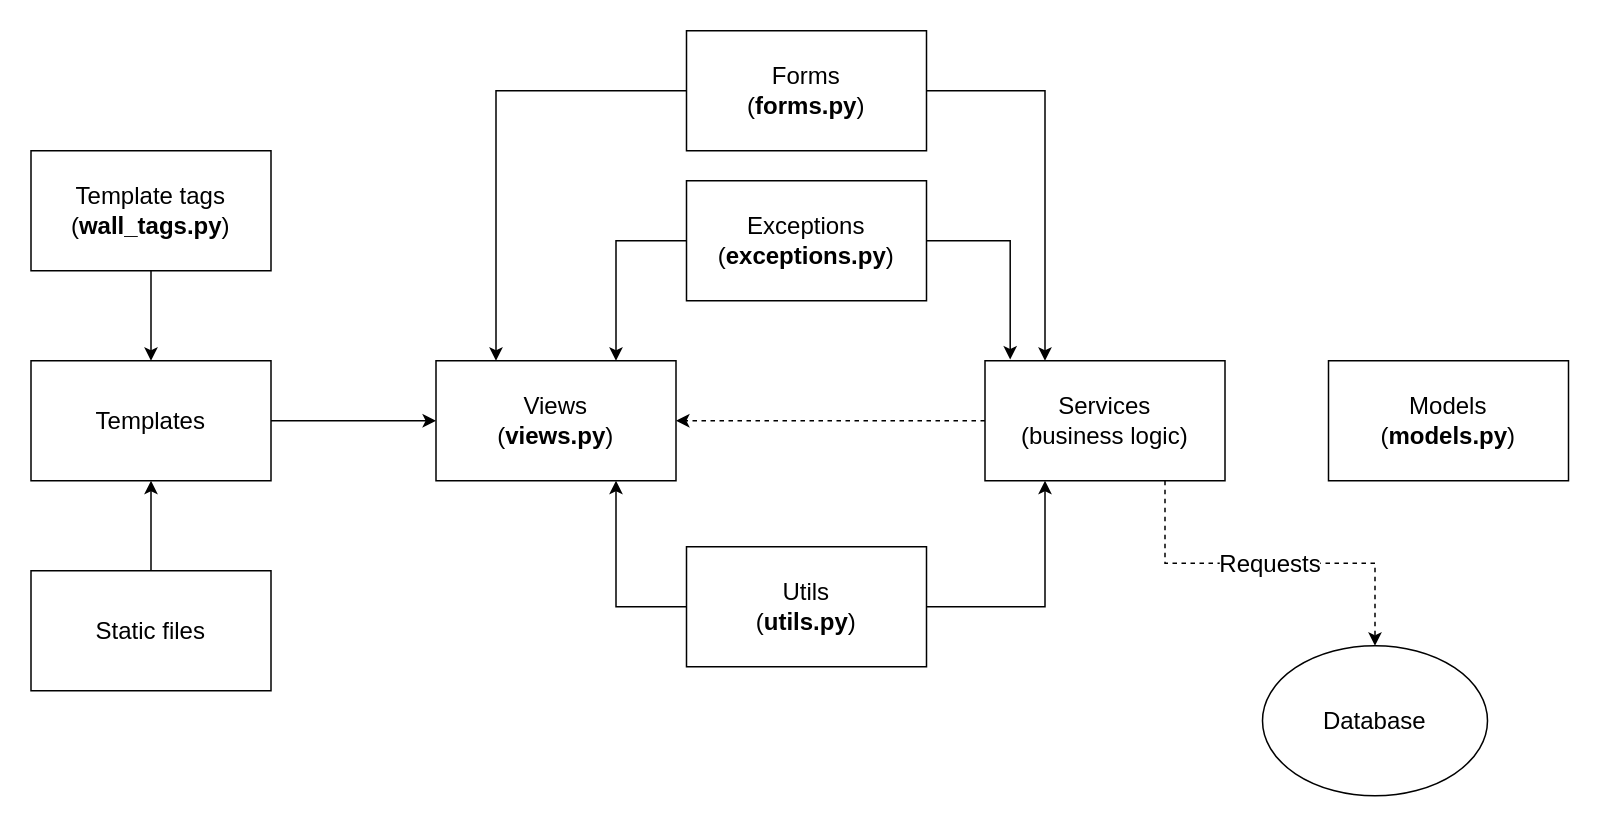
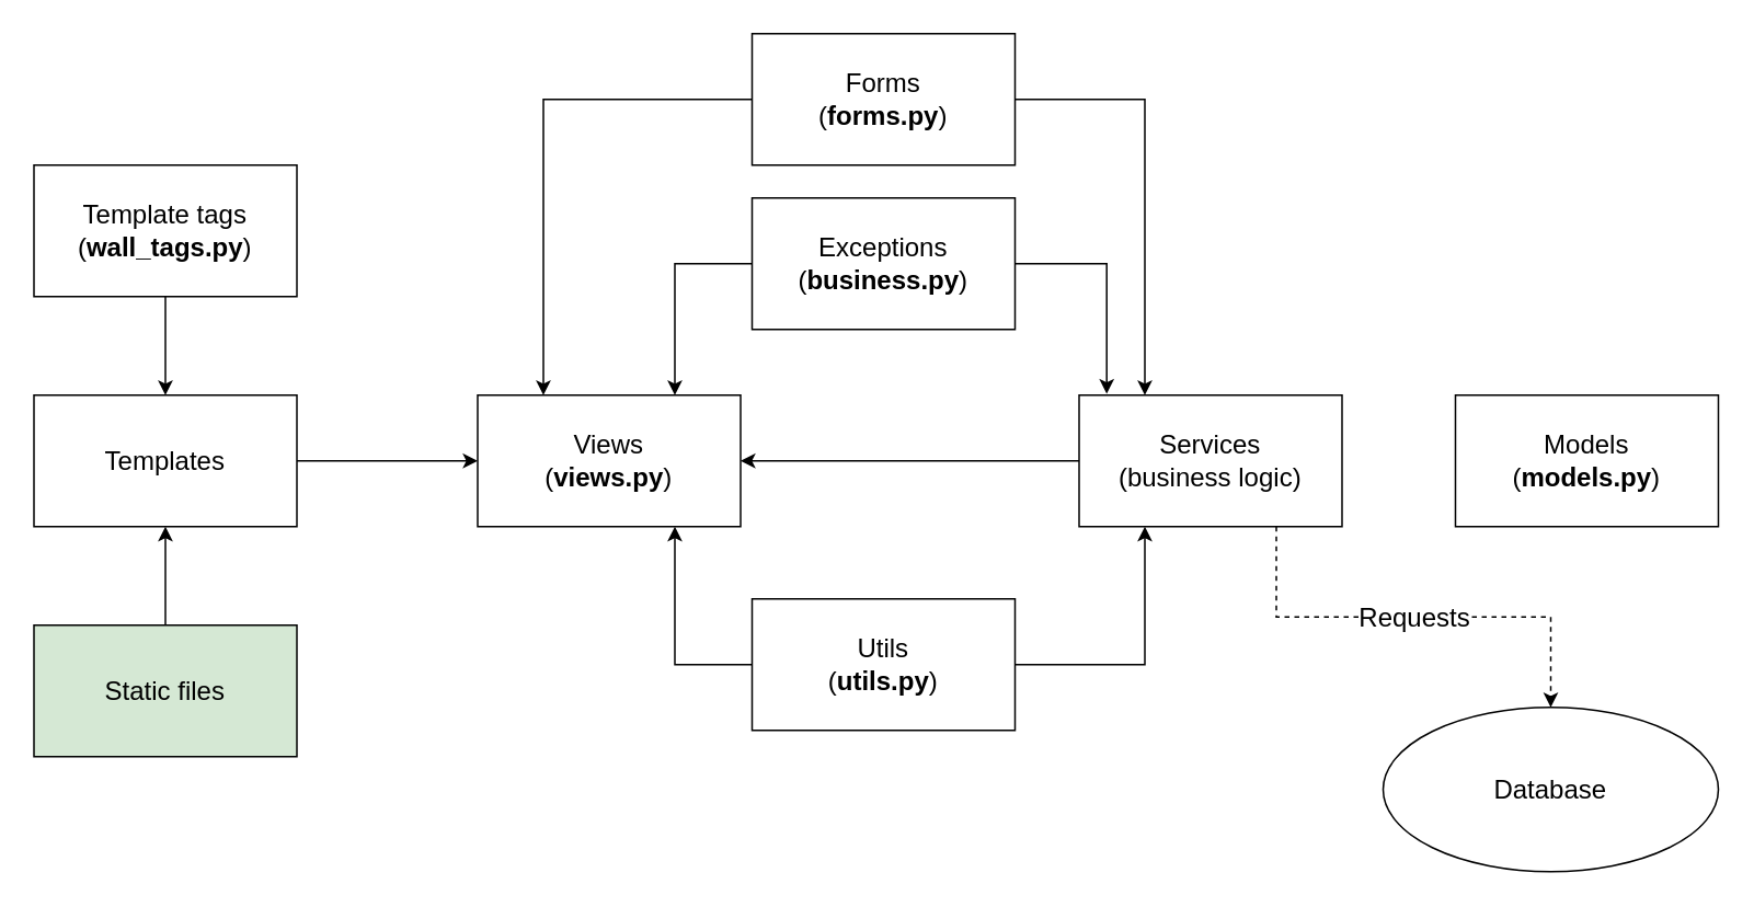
  <mxCell id="0" />
  <mxCell id="1" parent="0" />
  <mxCell id="2" value="&lt;div style=&quot;font-size: 16px;&quot;&gt;&lt;font style=&quot;font-size: 16px;&quot;&gt;Views&lt;/font&gt;&lt;/div&gt;&lt;div style=&quot;font-size: 16px;&quot;&gt;&lt;font style=&quot;font-size: 16px;&quot;&gt;(&lt;b style=&quot;font-size: 16px;&quot;&gt;views.py&lt;/b&gt;)&lt;br style=&quot;font-size: 16px;&quot;&gt;&lt;/font&gt;&lt;/div&gt;" style="rounded=0;whiteSpace=wrap;html=1;fontSize=16;" vertex="1" parent="1"><mxGeometry x="290" y="240" width="160" height="80" as="geometry" /></mxCell>
  <mxCell id="3" style="edgeStyle=orthogonalEdgeStyle;rounded=0;orthogonalLoop=1;jettySize=auto;html=1;entryX=0.25;entryY=0;entryDx=0;entryDy=0;fontSize=16;" edge="1" parent="1" source="5" target="11"><mxGeometry relative="1" as="geometry" /></mxCell>
  <mxCell id="4" style="edgeStyle=orthogonalEdgeStyle;rounded=0;orthogonalLoop=1;jettySize=auto;html=1;entryX=0.25;entryY=0;entryDx=0;entryDy=0;fontSize=16;exitX=0;exitY=0.5;exitDx=0;exitDy=0;" edge="1" parent="1" source="5" target="2"><mxGeometry relative="1" as="geometry"><mxPoint x="343" y="130" as="sourcePoint" /><Array as="points"><mxPoint x="330" y="60" /></Array></mxGeometry></mxCell>
  <mxCell id="5" value="&lt;div style=&quot;font-size: 16px;&quot;&gt;&lt;font style=&quot;font-size: 16px;&quot;&gt;Forms&lt;/font&gt;&lt;/div&gt;&lt;div style=&quot;font-size: 16px;&quot;&gt;&lt;font style=&quot;font-size: 16px;&quot;&gt;(&lt;b style=&quot;font-size: 16px;&quot;&gt;forms.py&lt;/b&gt;)&lt;br style=&quot;font-size: 16px;&quot;&gt;&lt;/font&gt;&lt;/div&gt;" style="rounded=0;whiteSpace=wrap;html=1;fontSize=16;" vertex="1" parent="1"><mxGeometry x="457" y="20" width="160" height="80" as="geometry" /></mxCell>
  <mxCell id="6" style="edgeStyle=orthogonalEdgeStyle;rounded=0;orthogonalLoop=1;jettySize=auto;html=1;exitX=1;exitY=0.5;exitDx=0;exitDy=0;entryX=0.105;entryY=-0.01;entryDx=0;entryDy=0;fontSize=16;entryPerimeter=0;" edge="1" parent="1" source="8" target="11"><mxGeometry relative="1" as="geometry" /></mxCell>
  <mxCell id="7" style="edgeStyle=orthogonalEdgeStyle;rounded=0;orthogonalLoop=1;jettySize=auto;html=1;entryX=0.75;entryY=0;entryDx=0;entryDy=0;fontSize=16;exitX=0;exitY=0.5;exitDx=0;exitDy=0;" edge="1" parent="1" source="8" target="2"><mxGeometry relative="1" as="geometry" /></mxCell>
- <mxCell id="8" value="&lt;div style=&quot;font-size: 16px;&quot;&gt;&lt;font style=&quot;font-size: 16px;&quot;&gt;Exceptions&lt;/font&gt;&lt;/div&gt;&lt;div style=&quot;font-size: 16px;&quot;&gt;&lt;font style=&quot;font-size: 16px;&quot;&gt;(&lt;/font&gt;&lt;font style=&quot;font-size: 16px;&quot;&gt;&lt;b style=&quot;font-size: 16px;&quot;&gt;&lt;font style=&quot;font-size: 16px;&quot;&gt;exceptions&lt;/font&gt;.py&lt;/b&gt;)&lt;br style=&quot;font-size: 16px;&quot;&gt;&lt;/font&gt;&lt;/div&gt;" style="rounded=0;whiteSpace=wrap;html=1;fontSize=16;" vertex="1" parent="1"><mxGeometry x="457" y="120" width="160" height="80" as="geometry" /></mxCell>
- <mxCell id="9" style="edgeStyle=orthogonalEdgeStyle;rounded=0;orthogonalLoop=1;jettySize=auto;html=1;entryX=1;entryY=0.5;entryDx=0;entryDy=0;fontSize=16;dashed=1;" edge="1" parent="1" source="11" target="2"><mxGeometry relative="1" as="geometry" /></mxCell>
+ <mxCell id="8" value="&lt;div style=&quot;font-size: 16px;&quot;&gt;&lt;font style=&quot;font-size: 16px;&quot;&gt;Exceptions&lt;/font&gt;&lt;/div&gt;&lt;div style=&quot;font-size: 16px;&quot;&gt;&lt;font style=&quot;font-size: 16px;&quot;&gt;(&lt;/font&gt;&lt;font style=&quot;font-size: 16px;&quot;&gt;&lt;b style=&quot;font-size: 16px;&quot;&gt;&lt;font style=&quot;font-size: 16px;&quot;&gt;business&lt;/font&gt;.py&lt;/b&gt;)&lt;br style=&quot;font-size: 16px;&quot;&gt;&lt;/font&gt;&lt;/div&gt;" style="rounded=0;whiteSpace=wrap;html=1;fontSize=16;" vertex="1" parent="1"><mxGeometry x="457" y="120" width="160" height="80" as="geometry" /></mxCell>
+ <mxCell id="9" style="edgeStyle=orthogonalEdgeStyle;rounded=0;orthogonalLoop=1;jettySize=auto;html=1;entryX=1;entryY=0.5;entryDx=0;entryDy=0;fontSize=16;" edge="1" parent="1" source="11" target="2"><mxGeometry relative="1" as="geometry" /></mxCell>
  <mxCell id="10" value="Requests" style="edgeStyle=orthogonalEdgeStyle;rounded=0;orthogonalLoop=1;jettySize=auto;html=1;fontSize=16;dashed=1;exitX=0.75;exitY=1;exitDx=0;exitDy=0;" edge="1" parent="1" source="11" target="22"><mxGeometry relative="1" as="geometry" /></mxCell>
  <mxCell id="11" value="&lt;div style=&quot;font-size: 16px;&quot;&gt;&lt;font style=&quot;font-size: 16px;&quot;&gt;Services&lt;/font&gt;&lt;/div&gt;&lt;div&gt;(business logic)&lt;br&gt;&lt;/div&gt;" style="rounded=0;whiteSpace=wrap;html=1;fontSize=16;" vertex="1" parent="1"><mxGeometry x="656" y="240" width="160" height="80" as="geometry" /></mxCell>
  <mxCell id="12" style="edgeStyle=orthogonalEdgeStyle;rounded=0;orthogonalLoop=1;jettySize=auto;html=1;fontSize=16;entryX=0.25;entryY=1;entryDx=0;entryDy=0;" edge="1" parent="1" source="14" target="11"><mxGeometry relative="1" as="geometry"><mxPoint x="653" y="370" as="targetPoint" /></mxGeometry></mxCell>
  <mxCell id="13" style="edgeStyle=orthogonalEdgeStyle;rounded=0;orthogonalLoop=1;jettySize=auto;html=1;entryX=0.75;entryY=1;entryDx=0;entryDy=0;fontSize=16;" edge="1" parent="1" source="14" target="2"><mxGeometry relative="1" as="geometry" /></mxCell>
  <mxCell id="14" value="&lt;div style=&quot;font-size: 16px;&quot;&gt;&lt;font style=&quot;font-size: 16px;&quot;&gt;Utils&lt;/font&gt;&lt;/div&gt;&lt;div style=&quot;font-size: 16px;&quot;&gt;&lt;font style=&quot;font-size: 16px;&quot;&gt;(&lt;b style=&quot;font-size: 16px;&quot;&gt;utils&lt;/b&gt;&lt;/font&gt;&lt;font style=&quot;font-size: 16px;&quot;&gt;&lt;b style=&quot;font-size: 16px;&quot;&gt;.py&lt;/b&gt;)&lt;br style=&quot;font-size: 16px;&quot;&gt;&lt;/font&gt;&lt;/div&gt;" style="rounded=0;whiteSpace=wrap;html=1;fontSize=16;" vertex="1" parent="1"><mxGeometry x="457" y="364" width="160" height="80" as="geometry" /></mxCell>
  <mxCell id="15" value="&lt;div style=&quot;font-size: 16px;&quot;&gt;&lt;font style=&quot;font-size: 16px;&quot;&gt;Models&lt;/font&gt;&lt;/div&gt;&lt;div style=&quot;font-size: 16px;&quot;&gt;&lt;font style=&quot;font-size: 16px;&quot;&gt;(&lt;b style=&quot;font-size: 16px;&quot;&gt;models&lt;/b&gt;&lt;/font&gt;&lt;font style=&quot;font-size: 16px;&quot;&gt;&lt;b style=&quot;font-size: 16px;&quot;&gt;.py&lt;/b&gt;)&lt;br style=&quot;font-size: 16px;&quot;&gt;&lt;/font&gt;&lt;/div&gt;" style="rounded=0;whiteSpace=wrap;html=1;fontSize=16;" vertex="1" parent="1"><mxGeometry x="885" y="240" width="160" height="80" as="geometry" /></mxCell>
  <mxCell id="16" style="edgeStyle=orthogonalEdgeStyle;rounded=0;orthogonalLoop=1;jettySize=auto;html=1;entryX=0;entryY=0.5;entryDx=0;entryDy=0;fontSize=16;" edge="1" parent="1" source="17" target="2"><mxGeometry relative="1" as="geometry" /></mxCell>
  <mxCell id="17" value="&lt;div&gt;Templates&lt;/div&gt;" style="rounded=0;whiteSpace=wrap;html=1;fontSize=16;" vertex="1" parent="1"><mxGeometry x="20" y="240" width="160" height="80" as="geometry" /></mxCell>
  <mxCell id="18" style="edgeStyle=orthogonalEdgeStyle;rounded=0;orthogonalLoop=1;jettySize=auto;html=1;fontSize=16;" edge="1" parent="1" source="19" target="17"><mxGeometry relative="1" as="geometry" /></mxCell>
- <mxCell id="19" value="Static files" style="rounded=0;whiteSpace=wrap;html=1;fontSize=16;" vertex="1" parent="1"><mxGeometry x="20" y="380" width="160" height="80" as="geometry" /></mxCell>
+ <mxCell id="19" value="Static files" style="rounded=0;whiteSpace=wrap;html=1;fontSize=16;fillColor=#d5e8d4;" vertex="1" parent="1"><mxGeometry x="20" y="380" width="160" height="80" as="geometry" /></mxCell>
  <mxCell id="20" style="edgeStyle=orthogonalEdgeStyle;rounded=0;orthogonalLoop=1;jettySize=auto;html=1;entryX=0.5;entryY=0;entryDx=0;entryDy=0;fontSize=16;" edge="1" parent="1" source="21" target="17"><mxGeometry relative="1" as="geometry" /></mxCell>
  <mxCell id="21" value="&lt;div&gt;Template tags&lt;/div&gt;&lt;div&gt;(&lt;b&gt;wall_tags.py&lt;/b&gt;)&lt;br&gt;&lt;/div&gt;" style="rounded=0;whiteSpace=wrap;html=1;fontSize=16;" vertex="1" parent="1"><mxGeometry x="20" y="100" width="160" height="80" as="geometry" /></mxCell>
- <mxCell id="22" value="Database" style="ellipse;whiteSpace=wrap;html=1;fontSize=16;" vertex="1" parent="1"><mxGeometry x="841" y="430" width="150" height="100" as="geometry" /></mxCell>
+ <mxCell id="22" value="Database" style="ellipse;whiteSpace=wrap;html=1;fontSize=16;" vertex="1" parent="1"><mxGeometry x="841" y="430" width="204" height="100" as="geometry" /></mxCell>
